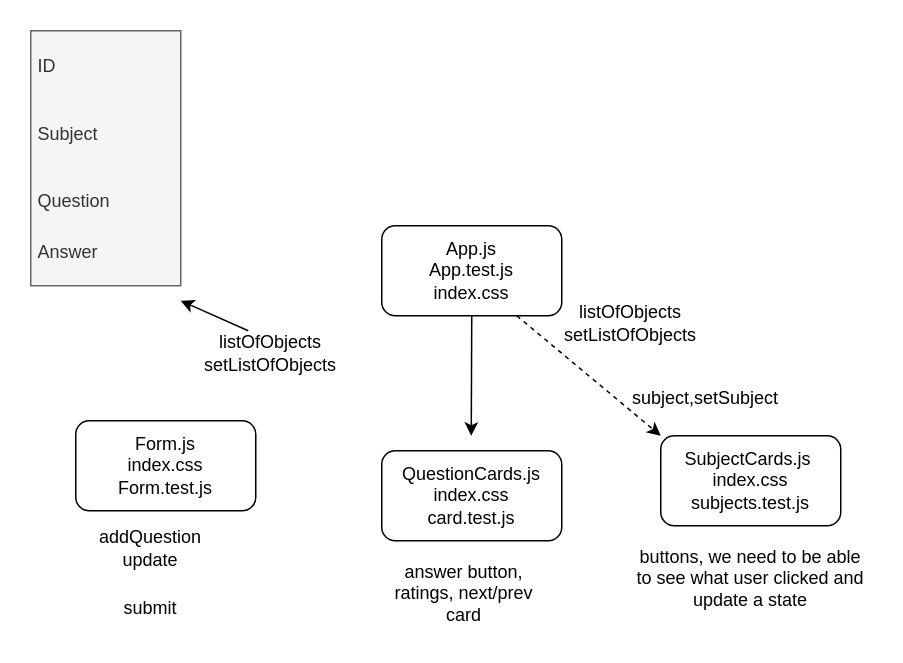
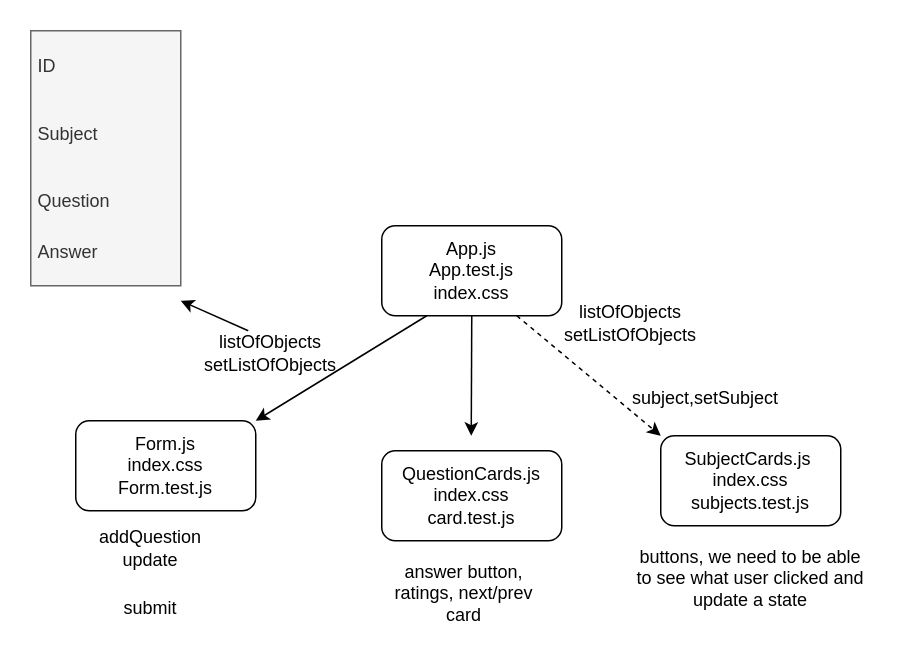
  <mxCell id="0" />
  <mxCell id="1" parent="0" />
+ <mxCell id="2" style="edgeStyle=none;html=1;exitX=0.25;exitY=1;exitDx=0;exitDy=0;entryX=1;entryY=0;entryDx=0;entryDy=0;" edge="1" parent="1" source="5" target="7"><mxGeometry relative="1" as="geometry" /></mxCell>
  <mxCell id="3" style="edgeStyle=none;html=1;exitX=0.75;exitY=1;exitDx=0;exitDy=0;entryX=0;entryY=0;entryDx=0;entryDy=0;dashed=1;" edge="1" parent="1" source="5" target="6"><mxGeometry relative="1" as="geometry" /></mxCell>
  <mxCell id="4" style="edgeStyle=none;html=1;exitX=0.5;exitY=1;exitDx=0;exitDy=0;" edge="1" parent="1" source="5"><mxGeometry relative="1" as="geometry"><mxPoint x="313.667" y="290" as="targetPoint" /></mxGeometry></mxCell>
  <mxCell id="5" value="App.js&lt;br&gt;App.test.js&lt;br&gt;index.css" style="rounded=1;whiteSpace=wrap;html=1;" parent="1" vertex="1"><mxGeometry x="254" y="150" width="120" height="60" as="geometry" /></mxCell>
  <mxCell id="6" value="SubjectCards.js&amp;nbsp;&lt;br&gt;index.css&lt;br&gt;subjects.test.js" style="rounded=1;whiteSpace=wrap;html=1;" parent="1" vertex="1"><mxGeometry x="440" y="290" width="120" height="60" as="geometry" /></mxCell>
  <mxCell id="7" value="Form.js&lt;br&gt;index.css&lt;br&gt;Form.test.js" style="rounded=1;whiteSpace=wrap;html=1;" parent="1" vertex="1"><mxGeometry x="50" y="280" width="120" height="60" as="geometry" /></mxCell>
  <mxCell id="8" style="edgeStyle=none;html=1;exitX=0.25;exitY=0;exitDx=0;exitDy=0;" edge="1" parent="1" source="9"><mxGeometry relative="1" as="geometry"><mxPoint x="120" y="200" as="targetPoint" /></mxGeometry></mxCell>
  <mxCell id="9" value="listOfObjects&lt;br&gt;setListOfObjects" style="text;html=1;strokeColor=none;fillColor=none;align=center;verticalAlign=middle;whiteSpace=wrap;rounded=0;" parent="1" vertex="1"><mxGeometry x="150" y="220" width="60" height="30" as="geometry" /></mxCell>
  <mxCell id="10" value="&lt;h1&gt;&lt;span style=&quot;background-color: initial; font-size: 12px; font-weight: normal;&quot;&gt;ID&lt;/span&gt;&lt;/h1&gt;&lt;h1&gt;&lt;span style=&quot;background-color: initial; font-size: 12px; font-weight: normal;&quot;&gt;Subject&lt;/span&gt;&lt;/h1&gt;&lt;h1&gt;&lt;span style=&quot;background-color: initial; font-size: 12px; font-weight: normal;&quot;&gt;Question&lt;/span&gt;&lt;br&gt;&lt;/h1&gt;&lt;p&gt;Answer&lt;/p&gt;&lt;p&gt;&lt;br&gt;&lt;/p&gt;" style="text;html=1;strokeColor=#666666;fillColor=#f5f5f5;spacing=5;spacingTop=-20;whiteSpace=wrap;overflow=hidden;rounded=0;fontColor=#333333;" parent="1" vertex="1"><mxGeometry x="20" y="20" width="100" height="170" as="geometry" /></mxCell>
  <mxCell id="11" value="QuestionCards.js&lt;br&gt;index.css&lt;br&gt;card.test.js" style="rounded=1;whiteSpace=wrap;html=1;" vertex="1" parent="1"><mxGeometry x="254" y="300" width="120" height="60" as="geometry" /></mxCell>
  <mxCell id="12" value="addQuestion update" style="text;html=1;align=center;verticalAlign=middle;whiteSpace=wrap;rounded=0;" vertex="1" parent="1"><mxGeometry x="70" y="350" width="60" height="30" as="geometry" /></mxCell>
  <mxCell id="13" value="listOfObjects&lt;br&gt;setListOfObjects" style="text;html=1;strokeColor=none;fillColor=none;align=center;verticalAlign=middle;whiteSpace=wrap;rounded=0;" vertex="1" parent="1"><mxGeometry x="390" y="200" width="60" height="30" as="geometry" /></mxCell>
  <mxCell id="14" value="submit" style="text;html=1;strokeColor=none;fillColor=none;align=center;verticalAlign=middle;whiteSpace=wrap;rounded=0;" vertex="1" parent="1"><mxGeometry x="70" y="390" width="60" height="30" as="geometry" /></mxCell>
  <mxCell id="15" value="answer button,&lt;br&gt;ratings, next/prev card" style="text;html=1;strokeColor=none;fillColor=none;align=center;verticalAlign=middle;whiteSpace=wrap;rounded=0;" vertex="1" parent="1"><mxGeometry x="254" y="380" width="110" height="30" as="geometry" /></mxCell>
  <mxCell id="16" value="buttons, we need to be able to see what user clicked and update a state" style="text;html=1;strokeColor=none;fillColor=none;align=center;verticalAlign=middle;whiteSpace=wrap;rounded=0;" vertex="1" parent="1"><mxGeometry x="420" y="370" width="160" height="30" as="geometry" /></mxCell>
  <mxCell id="17" value="subject,setSubject" style="text;html=1;strokeColor=none;fillColor=none;align=center;verticalAlign=middle;whiteSpace=wrap;rounded=0;" vertex="1" parent="1"><mxGeometry x="440" y="250" width="60" height="30" as="geometry" /></mxCell>
